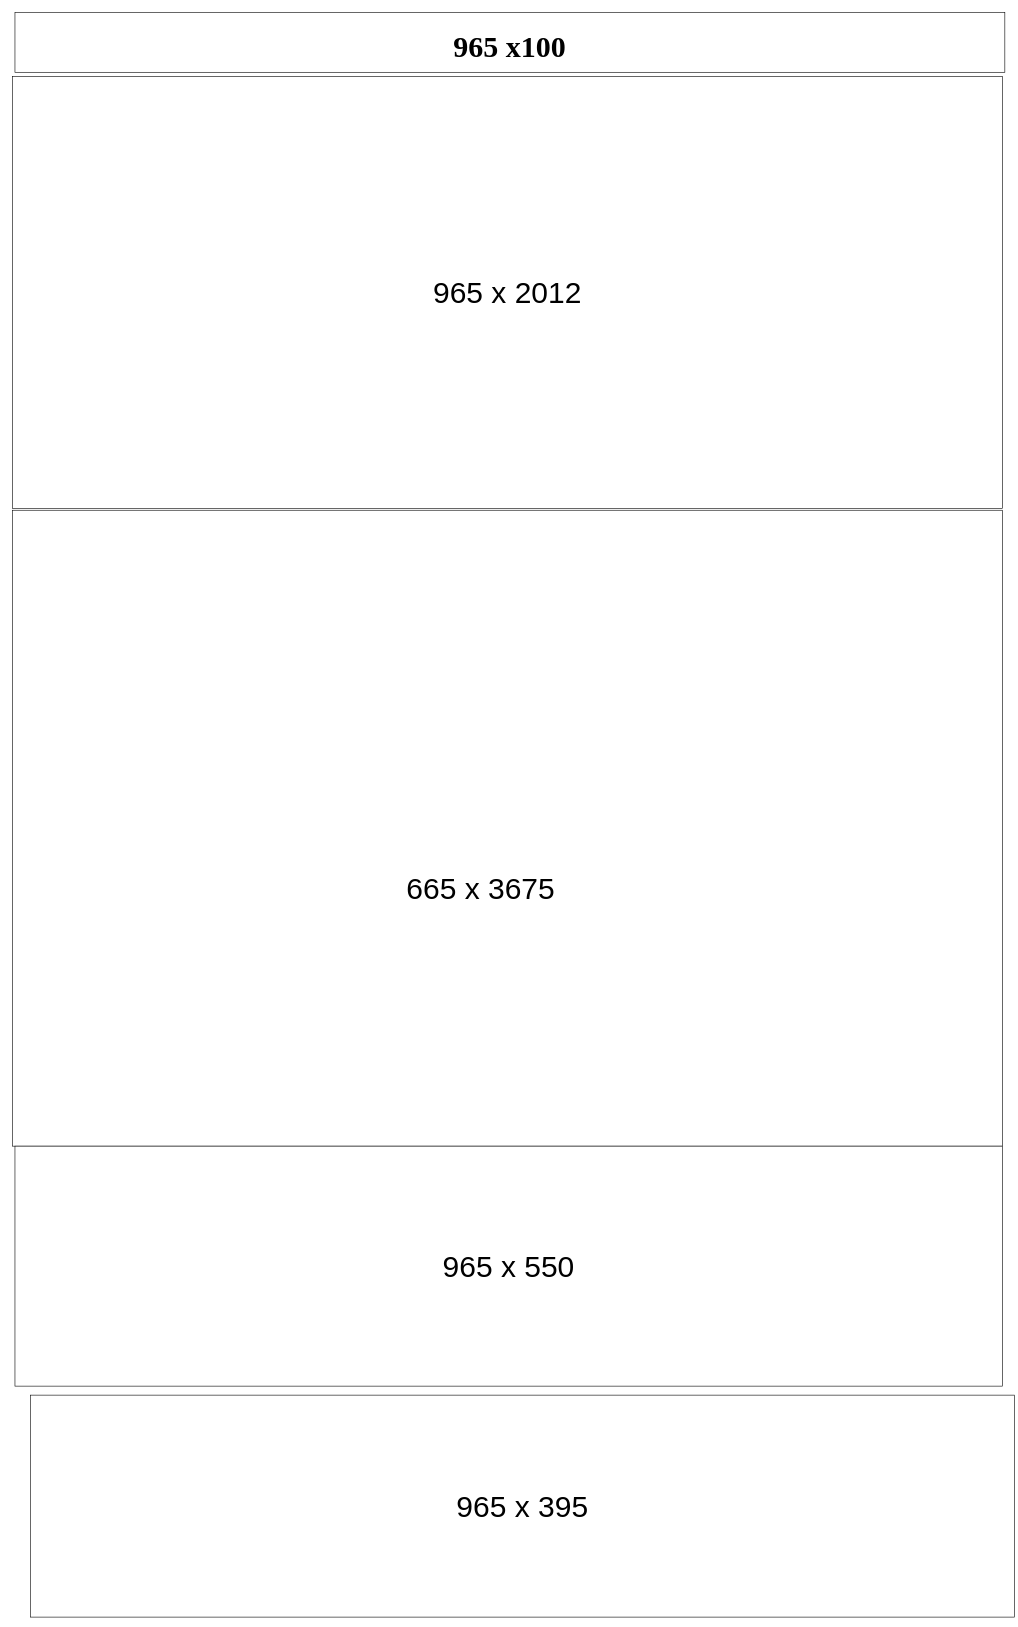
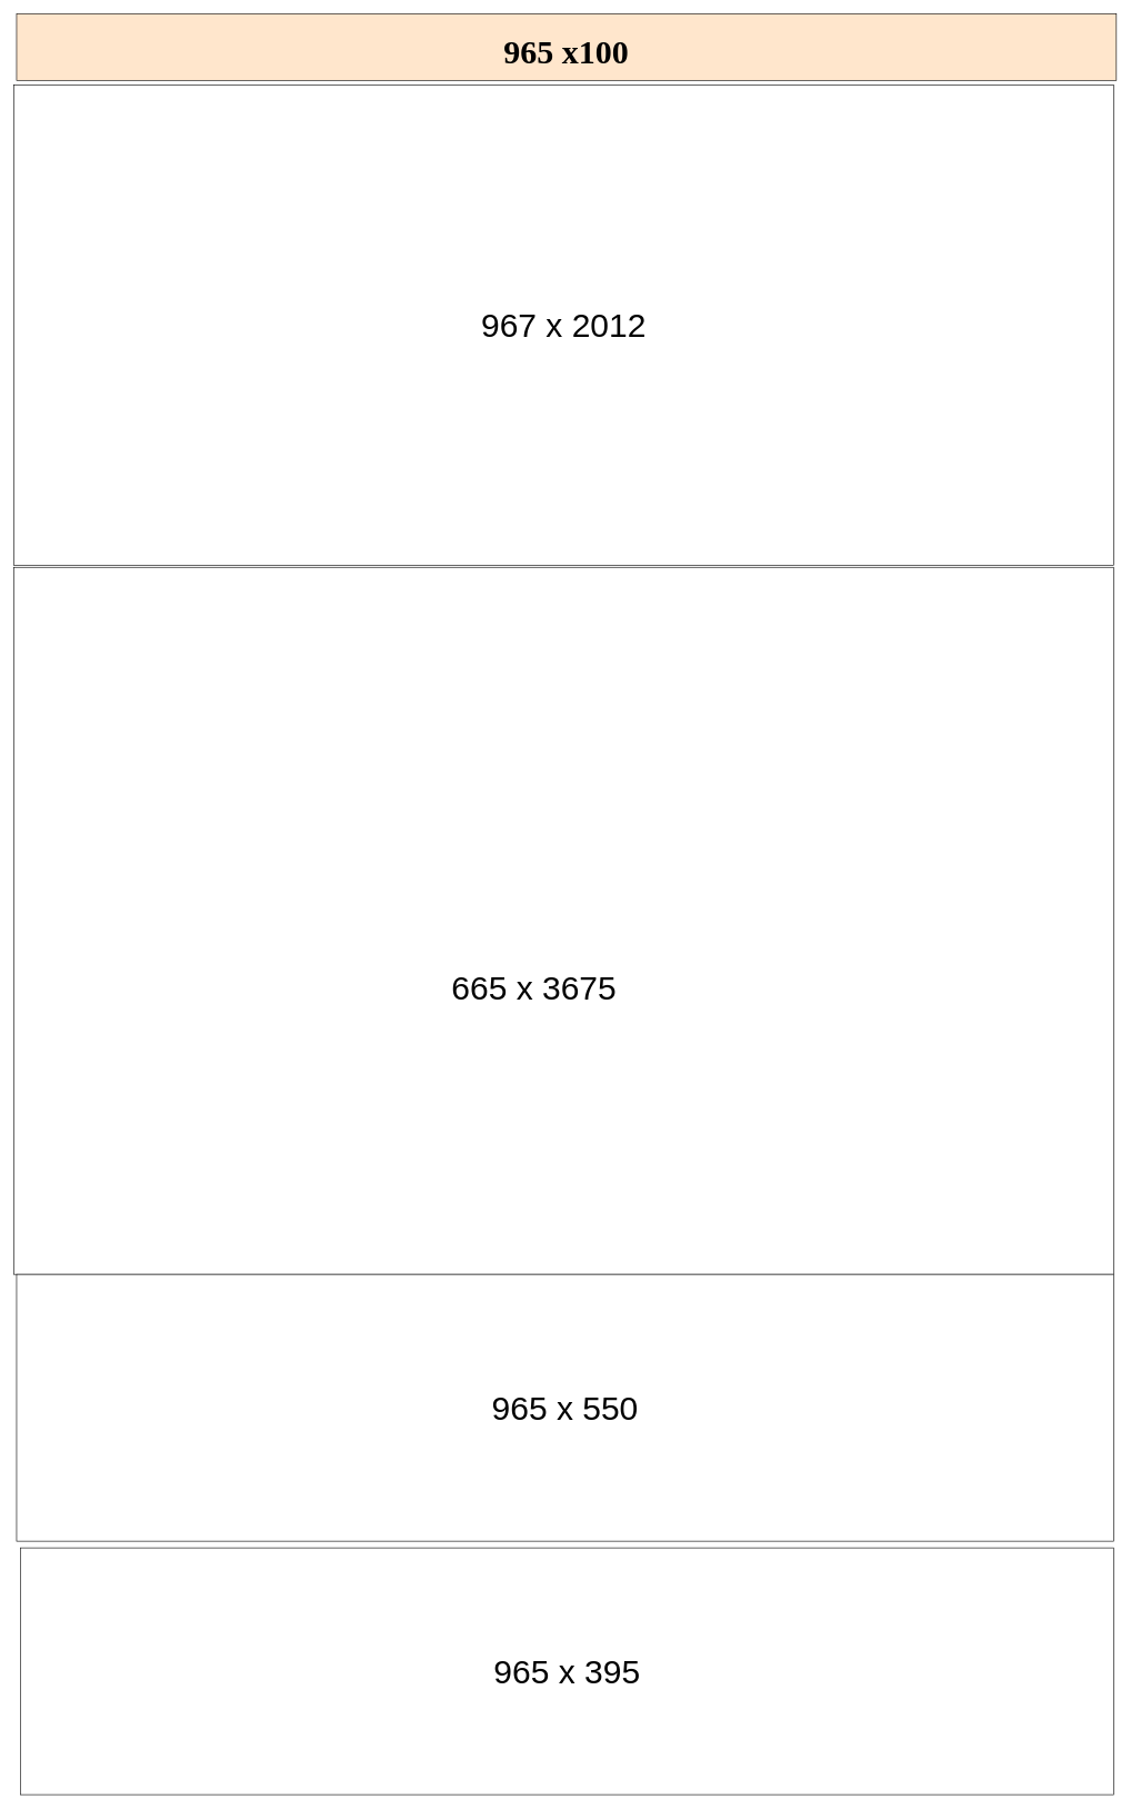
  <mxCell id="0" />
  <mxCell id="1" parent="0" />
- <mxCell id="2" value="&lt;h4&gt;&lt;/h4&gt;&lt;h2 style=&quot;font-size: 35px&quot;&gt;&lt;/h2&gt;&lt;h3&gt;&lt;font style=&quot;font-size: 50px&quot;&gt;965 x100&lt;/font&gt;&lt;/h3&gt;" style="whiteSpace=wrap;html=1;fontFamily=Times New Roman;" vertex="1" parent="1"><mxGeometry x="24" y="20" width="1650" height="100" as="geometry" /></mxCell>
+ <mxCell id="2" value="&lt;h4&gt;&lt;/h4&gt;&lt;h2 style=&quot;font-size: 35px&quot;&gt;&lt;/h2&gt;&lt;h3&gt;&lt;font style=&quot;font-size: 50px&quot;&gt;965 x100&lt;/font&gt;&lt;/h3&gt;" style="whiteSpace=wrap;html=1;fontFamily=Times New Roman;fillColor=#ffe6cc;" vertex="1" parent="1"><mxGeometry x="24" y="20" width="1650" height="100" as="geometry" /></mxCell>
  <mxCell id="3" value="Text" style="text;html=1;resizable=0;autosize=1;align=center;verticalAlign=middle;points=[];fillColor=none;strokeColor=none;rounded=0;fontFamily=Times New Roman;" vertex="1" parent="1"><mxGeometry x="780" y="1530" width="40" height="20" as="geometry" /></mxCell>
- <mxCell id="4" value="&lt;font style=&quot;font-size: 50px&quot;&gt;965 x 2012&lt;/font&gt;" style="whiteSpace=wrap;html=1;fontFamily=Helvetica;fontSize=35;" vertex="1" parent="1"><mxGeometry y="127" width="1650" height="720" as="geometry" x="20" /></mxCell>
+ <mxCell id="4" value="&lt;font style=&quot;font-size: 50px&quot;&gt;967 x 2012&lt;/font&gt;" style="whiteSpace=wrap;html=1;fontFamily=Helvetica;fontSize=35;" vertex="1" parent="1"><mxGeometry y="127" width="1650" height="720" as="geometry" x="20" /></mxCell>
  <mxCell id="5" value="" style="whiteSpace=wrap;html=1;fontFamily=Helvetica;fontSize=50;" vertex="1" parent="1"><mxGeometry y="850" width="1650" height="1060" as="geometry" x="20" /></mxCell>
  <mxCell id="6" value="665 x 3675" style="text;html=1;resizable=0;autosize=1;align=center;verticalAlign=middle;points=[];fillColor=none;strokeColor=none;rounded=0;fontFamily=Helvetica;fontSize=50;" vertex="1" parent="1"><mxGeometry x="670" y="1445" width="260" height="70" as="geometry" /></mxCell>
  <mxCell id="7" value="965 x 550" style="whiteSpace=wrap;html=1;fontFamily=Helvetica;fontSize=50;" vertex="1" parent="1"><mxGeometry x="24" y="1910" width="1646" height="400" as="geometry" /></mxCell>
- <mxCell id="8" value="965 x 395" style="whiteSpace=wrap;html=1;fontFamily=Helvetica;fontSize=50;" vertex="1" parent="1"><mxGeometry x="50" y="2325" width="1640" height="370" as="geometry" /></mxCell>
+ <mxCell id="8" value="965 x 395" style="whiteSpace=wrap;html=1;fontFamily=Helvetica;fontSize=50;" vertex="1" parent="1"><mxGeometry x="30" y="2320" width="1640" height="370" as="geometry" /></mxCell>
